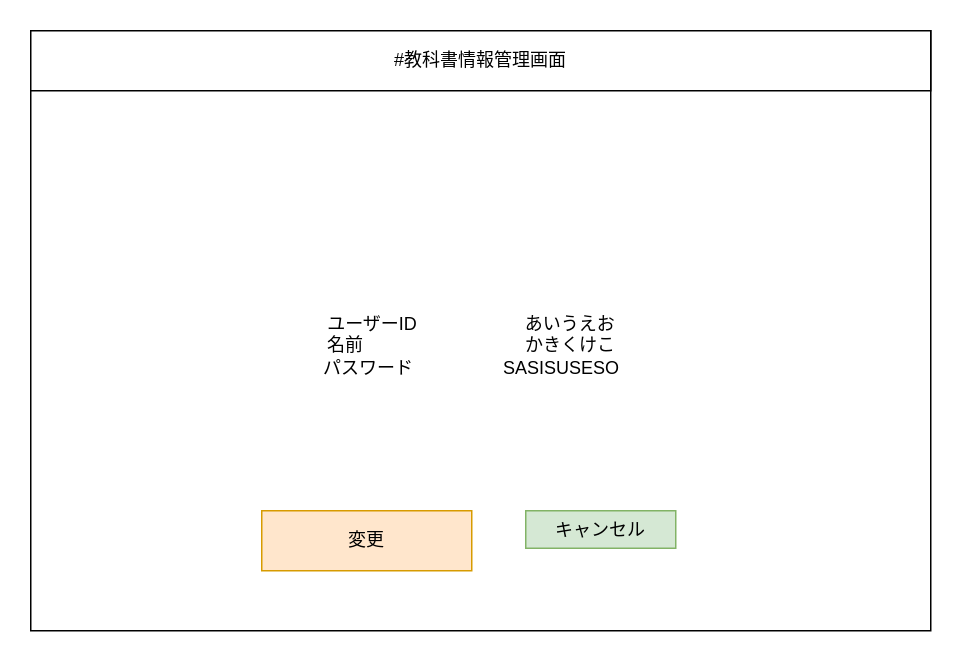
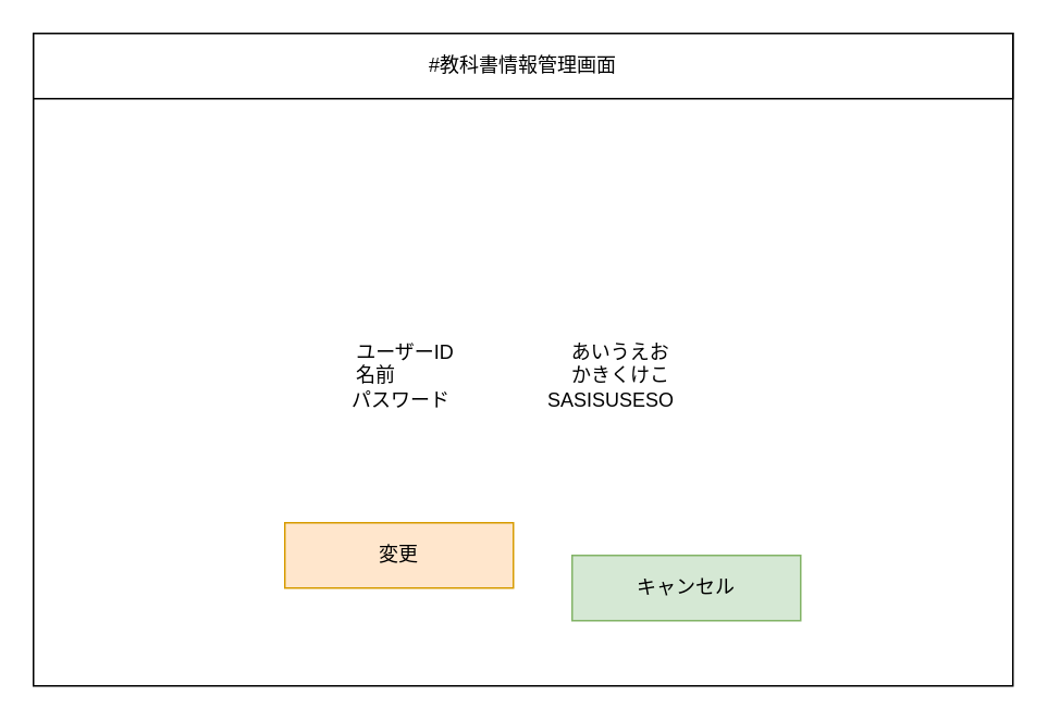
  <mxCell id="0" />
  <mxCell id="1" parent="0" />
  <mxCell id="2" value="" style="rounded=0;whiteSpace=wrap;html=1;" parent="1" vertex="1"><mxGeometry x="20" y="20" width="600" height="400" as="geometry" /></mxCell>
  <mxCell id="3" value="#教科書情報管理画面" style="rounded=0;whiteSpace=wrap;html=1;" parent="1" vertex="1"><mxGeometry x="20" y="20" width="600" height="40" as="geometry" /></mxCell>
- <mxCell id="4" value="変更" style="rounded=0;whiteSpace=wrap;html=1;fillColor=#ffe6cc;strokeColor=#d79b00;" parent="1" vertex="1"><mxGeometry x="174" y="340" width="140" height="40" as="geometry" /></mxCell>
- <mxCell id="5" value="キャンセル" style="rounded=0;whiteSpace=wrap;html=1;fillColor=#d5e8d4;strokeColor=#82b366;" parent="1" vertex="1"><mxGeometry x="350" y="340" width="100" height="25" as="geometry" /></mxCell>
+ <mxCell id="4" value="変更" style="rounded=0;whiteSpace=wrap;html=1;fillColor=#ffe6cc;strokeColor=#d79b00;" parent="1" vertex="1"><mxGeometry x="174" y="320" width="140" height="40" as="geometry" /></mxCell>
+ <mxCell id="5" value="キャンセル" style="rounded=0;whiteSpace=wrap;html=1;fillColor=#d5e8d4;strokeColor=#82b366;" parent="1" vertex="1"><mxGeometry x="350" y="340" width="140" height="40" as="geometry" /></mxCell>
  <mxCell id="6" value="ユーザーID　　　　　　あいうえお&lt;br&gt;名前　　　　　　　　　かきくけこ&lt;br&gt;パスワード　　　　　SASISUSESO&lt;br&gt;" style="text;html=1;strokeColor=none;fillColor=none;align=center;verticalAlign=middle;whiteSpace=wrap;rounded=0;" parent="1" vertex="1"><mxGeometry x="169" y="155" width="290" height="150" as="geometry" /></mxCell>
